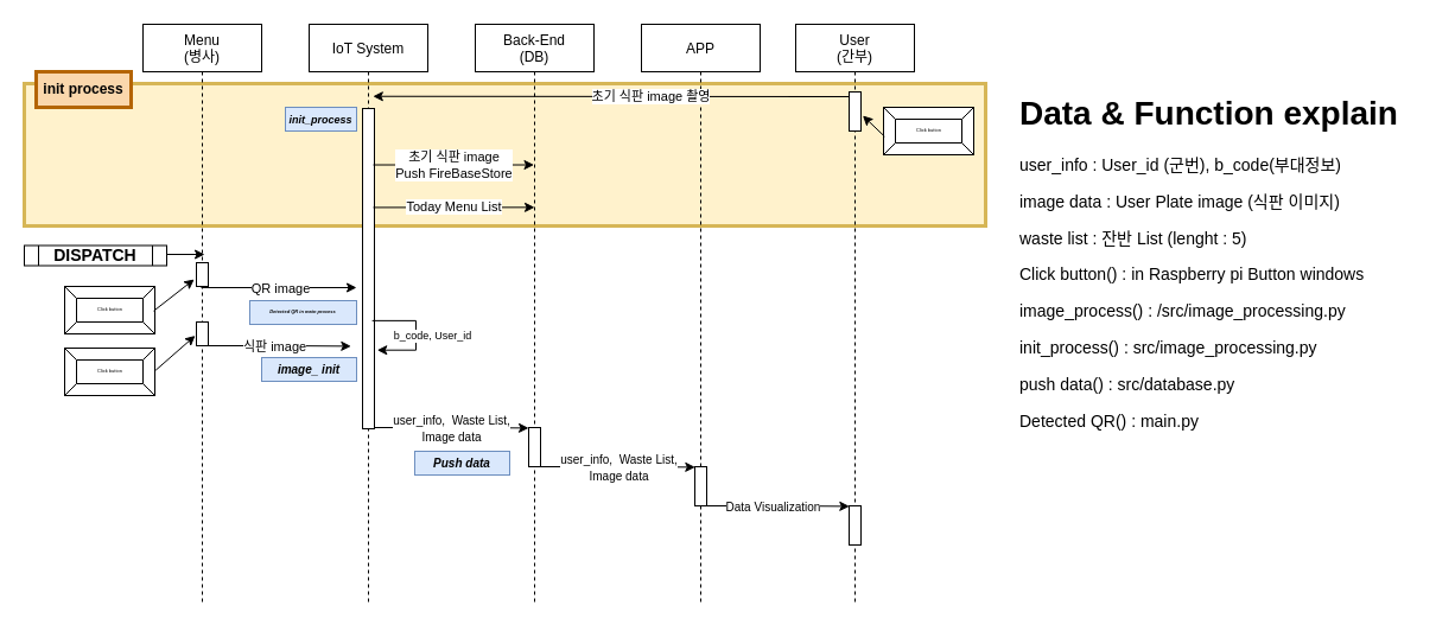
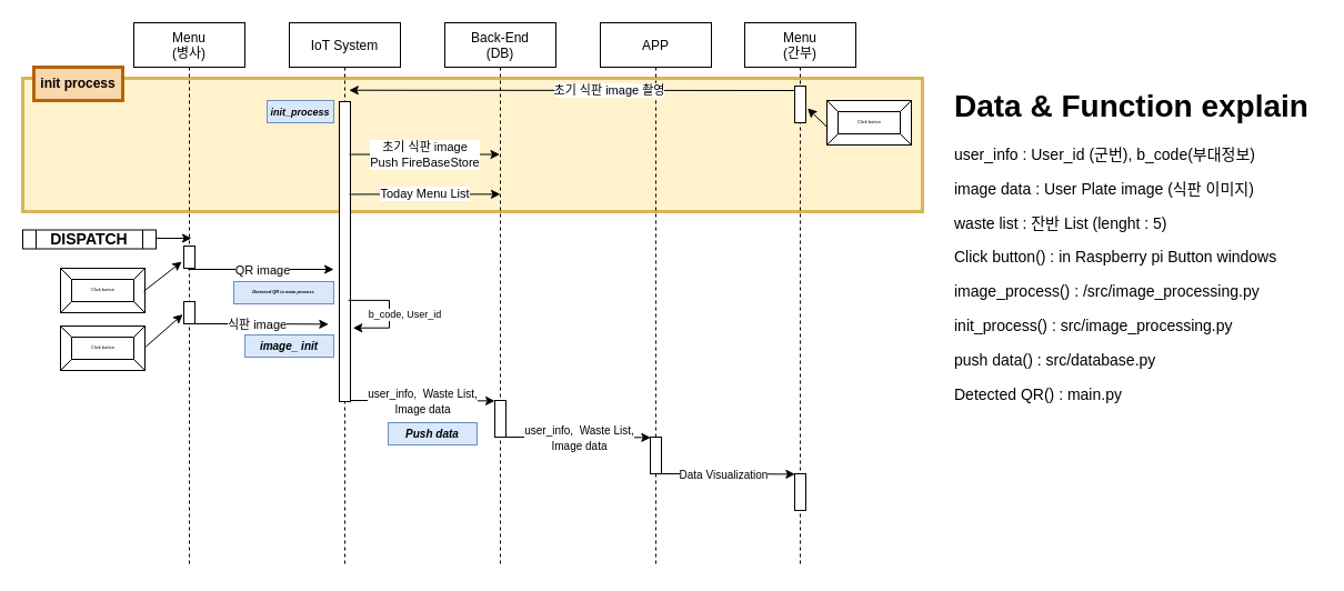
  <mxCell id="0" />
  <mxCell id="1" parent="0" />
  <mxCell id="2" value="" style="rounded=0;whiteSpace=wrap;html=1;fillColor=#fff2cc;strokeColor=#d6b656;strokeWidth=3;" parent="1" vertex="1"><mxGeometry x="20" y="70" width="810" height="120" as="geometry" /></mxCell>
  <mxCell id="3" value="Menu&#10;(병사)" style="shape=umlLifeline;perimeter=lifelinePerimeter;container=1;collapsible=0;recursiveResize=0;rounded=0;shadow=0;strokeWidth=1;" parent="1" vertex="1"><mxGeometry x="120" y="20" width="100" height="490" as="geometry" /></mxCell>
  <mxCell id="4" value="" style="points=[];perimeter=orthogonalPerimeter;rounded=0;shadow=0;strokeWidth=1;" parent="3" vertex="1"><mxGeometry x="45" y="201" width="10" height="20" as="geometry" /></mxCell>
  <mxCell id="5" value="" style="endArrow=classic;html=1;rounded=0;edgeStyle=orthogonalEdgeStyle;exitX=0.497;exitY=0.502;exitDx=0;exitDy=0;exitPerimeter=0;" parent="3" edge="1"><mxGeometry relative="1" as="geometry"><mxPoint x="45.0" y="271" as="sourcePoint" /><mxPoint x="175.3" y="271.4" as="targetPoint" /><Array as="points"><mxPoint x="115.3" y="271.4" /><mxPoint x="183.3" y="271.4" /></Array></mxGeometry></mxCell>
  <mxCell id="6" value="식판 image" style="edgeLabel;resizable=0;html=1;align=center;verticalAlign=middle;" parent="5" connectable="0" vertex="1"><mxGeometry relative="1" as="geometry" /></mxCell>
  <mxCell id="7" value="" style="points=[];perimeter=orthogonalPerimeter;rounded=0;shadow=0;strokeWidth=1;" parent="3" vertex="1"><mxGeometry x="45" y="251" width="10" height="20" as="geometry" /></mxCell>
  <mxCell id="8" value="IoT System" style="shape=umlLifeline;perimeter=lifelinePerimeter;container=1;collapsible=0;recursiveResize=0;rounded=0;shadow=0;strokeWidth=1;" parent="1" vertex="1"><mxGeometry x="260" y="20" width="100" height="490" as="geometry" /></mxCell>
  <mxCell id="9" value="" style="points=[];perimeter=orthogonalPerimeter;rounded=0;shadow=0;strokeWidth=1;" parent="8" vertex="1"><mxGeometry x="45" y="71" width="10" height="270" as="geometry" /></mxCell>
  <mxCell id="10" value="&lt;font size=&quot;1&quot;&gt;&lt;b&gt;&lt;i&gt;image_ init&lt;/i&gt;&lt;/b&gt;&lt;/font&gt;" style="text;html=1;strokeColor=#6c8ebf;fillColor=#dae8fc;align=center;verticalAlign=middle;whiteSpace=wrap;rounded=0;" parent="8" vertex="1"><mxGeometry x="-40" y="281" width="80" height="20" as="geometry" /></mxCell>
  <mxCell id="11" value="b_code, User_id" style="endArrow=classic;html=1;rounded=0;fontSize=9;edgeStyle=orthogonalEdgeStyle;exitX=0.814;exitY=0.963;exitDx=0;exitDy=0;exitPerimeter=0;entryX=1.228;entryY=0.074;entryDx=0;entryDy=0;entryPerimeter=0;" parent="8" edge="1"><mxGeometry x="0.059" y="14" width="50" height="50" relative="1" as="geometry"><mxPoint x="53.14" y="249.89" as="sourcePoint" /><mxPoint x="57.28" y="274.7" as="targetPoint" /><Array as="points"><mxPoint x="90" y="250" /><mxPoint x="90" y="275" /></Array><mxPoint as="offset" /></mxGeometry></mxCell>
  <mxCell id="12" value="&lt;b style=&quot;font-size: 4px;&quot;&gt;&lt;i style=&quot;font-size: 4px;&quot;&gt;&lt;font style=&quot;font-size: 4px;&quot;&gt;Detected QR in main process&lt;/font&gt;&lt;/i&gt;&lt;/b&gt;" style="text;html=1;strokeColor=#6c8ebf;fillColor=#dae8fc;align=center;verticalAlign=middle;whiteSpace=wrap;rounded=0;fontSize=4;" parent="8" vertex="1"><mxGeometry x="-50" y="233" width="90" height="20" as="geometry" /></mxCell>
  <mxCell id="13" value="APP" style="shape=umlLifeline;perimeter=lifelinePerimeter;container=1;collapsible=0;recursiveResize=0;rounded=0;shadow=0;strokeWidth=1;" parent="1" vertex="1"><mxGeometry x="540" y="20" width="100" height="490" as="geometry" /></mxCell>
  <mxCell id="14" value="" style="points=[];perimeter=orthogonalPerimeter;rounded=0;shadow=0;strokeWidth=1;" parent="13" vertex="1"><mxGeometry x="45" y="373" width="10" height="33" as="geometry" /></mxCell>
  <mxCell id="15" value="" style="endArrow=classic;html=1;rounded=0;edgeStyle=orthogonalEdgeStyle;exitX=0.497;exitY=0.502;exitDx=0;exitDy=0;exitPerimeter=0;" parent="13" edge="1"><mxGeometry relative="1" as="geometry"><mxPoint x="45" y="406.0" as="sourcePoint" /><mxPoint x="175.3" y="406.4" as="targetPoint" /><Array as="points"><mxPoint x="115.3" y="406.4" /><mxPoint x="183.3" y="406.4" /></Array></mxGeometry></mxCell>
  <mxCell id="16" value="&lt;span style=&quot;font-size: 10px&quot;&gt;Data Visualization&lt;/span&gt;" style="edgeLabel;resizable=0;html=1;align=center;verticalAlign=middle;" parent="15" connectable="0" vertex="1"><mxGeometry relative="1" as="geometry" /></mxCell>
  <mxCell id="17" value="Back-End&#10;(DB)" style="shape=umlLifeline;perimeter=lifelinePerimeter;container=1;collapsible=0;recursiveResize=0;rounded=0;shadow=0;strokeWidth=1;" parent="1" vertex="1"><mxGeometry x="400" y="20" width="100" height="490" as="geometry" /></mxCell>
  <mxCell id="18" value="" style="points=[];perimeter=orthogonalPerimeter;rounded=0;shadow=0;strokeWidth=1;" parent="17" vertex="1"><mxGeometry x="45" y="340" width="10" height="33" as="geometry" /></mxCell>
  <mxCell id="19" value="" style="endArrow=classic;html=1;rounded=0;edgeStyle=orthogonalEdgeStyle;exitX=0.497;exitY=0.502;exitDx=0;exitDy=0;exitPerimeter=0;" parent="17" edge="1"><mxGeometry relative="1" as="geometry"><mxPoint x="-85.3" y="340" as="sourcePoint" /><mxPoint x="45.0" y="340.4" as="targetPoint" /><Array as="points"><mxPoint x="-15" y="340.4" /><mxPoint x="53" y="340.4" /></Array></mxGeometry></mxCell>
  <mxCell id="20" value="&lt;font style=&quot;font-size: 10px&quot;&gt;user_info,&amp;nbsp; Waste List, &lt;br&gt;Image data&lt;/font&gt;" style="edgeLabel;resizable=0;html=1;align=center;verticalAlign=middle;" parent="19" connectable="0" vertex="1"><mxGeometry relative="1" as="geometry" /></mxCell>
  <mxCell id="21" value="" style="endArrow=classic;html=1;rounded=0;edgeStyle=orthogonalEdgeStyle;exitX=0.497;exitY=0.502;exitDx=0;exitDy=0;exitPerimeter=0;" parent="17" edge="1"><mxGeometry relative="1" as="geometry"><mxPoint x="55.0" y="373" as="sourcePoint" /><mxPoint x="185.3" y="373.4" as="targetPoint" /><Array as="points"><mxPoint x="125.3" y="373.4" /><mxPoint x="193.3" y="373.4" /></Array></mxGeometry></mxCell>
  <mxCell id="22" value="&lt;span style=&quot;font-size: 10px&quot;&gt;user_info,&amp;nbsp; Waste List,&lt;/span&gt;&lt;br style=&quot;font-size: 10px&quot;&gt;&lt;span style=&quot;font-size: 10px&quot;&gt;Image data&lt;/span&gt;" style="edgeLabel;resizable=0;html=1;align=center;verticalAlign=middle;" parent="21" connectable="0" vertex="1"><mxGeometry relative="1" as="geometry" /></mxCell>
- <mxCell id="23" value="User&#10;(간부)" style="shape=umlLifeline;perimeter=lifelinePerimeter;container=1;collapsible=0;recursiveResize=0;rounded=0;shadow=0;strokeWidth=1;" parent="1" vertex="1"><mxGeometry x="670" y="20" width="100" height="490" as="geometry" /></mxCell>
+ <mxCell id="23" value="Menu&#10;(간부)" style="shape=umlLifeline;perimeter=lifelinePerimeter;container=1;collapsible=0;recursiveResize=0;rounded=0;shadow=0;strokeWidth=1;" parent="1" vertex="1"><mxGeometry x="670" y="20" width="100" height="490" as="geometry" /></mxCell>
  <mxCell id="24" value="" style="points=[];perimeter=orthogonalPerimeter;rounded=0;shadow=0;strokeWidth=1;" parent="23" vertex="1"><mxGeometry x="45" y="406" width="10" height="33" as="geometry" /></mxCell>
  <mxCell id="25" value="" style="endArrow=classic;html=1;rounded=0;edgeStyle=orthogonalEdgeStyle;" parent="1" edge="1"><mxGeometry relative="1" as="geometry"><mxPoint x="169" y="242" as="sourcePoint" /><mxPoint x="300" y="242" as="targetPoint" /><Array as="points"><mxPoint x="169" y="242" /></Array></mxGeometry></mxCell>
  <mxCell id="26" value="QR image" style="edgeLabel;resizable=0;html=1;align=center;verticalAlign=middle;" parent="25" connectable="0" vertex="1"><mxGeometry relative="1" as="geometry" /></mxCell>
  <mxCell id="27" value="" style="endArrow=classic;html=1;rounded=0;edgeStyle=orthogonalEdgeStyle;entryX=0.883;entryY=-0.038;entryDx=0;entryDy=0;entryPerimeter=0;" parent="1" target="9" edge="1"><mxGeometry relative="1" as="geometry"><mxPoint x="664" y="81" as="sourcePoint" /><mxPoint x="520" y="320" as="targetPoint" /><Array as="points"><mxPoint x="722" y="81" /><mxPoint x="704" y="81" /></Array></mxGeometry></mxCell>
  <mxCell id="28" value="초기 식판 image 촬영" style="edgeLabel;resizable=0;html=1;align=center;verticalAlign=middle;fillColor=#FFFFCC;" parent="27" connectable="0" vertex="1"><mxGeometry relative="1" as="geometry" /></mxCell>
  <mxCell id="29" value="&lt;b&gt;init process&lt;/b&gt;" style="text;html=1;strokeColor=#b46504;fillColor=#fad7ac;align=center;verticalAlign=middle;whiteSpace=wrap;rounded=0;strokeWidth=3;" parent="1" vertex="1"><mxGeometry x="30" y="60" width="80" height="30" as="geometry" /></mxCell>
  <mxCell id="30" value="&lt;font style=&quot;font-size: 9px&quot;&gt;&lt;b&gt;&lt;i&gt;init_process&lt;/i&gt;&lt;/b&gt;&lt;/font&gt;" style="text;html=1;strokeColor=#6c8ebf;fillColor=#dae8fc;align=center;verticalAlign=middle;whiteSpace=wrap;rounded=0;" parent="1" vertex="1"><mxGeometry x="240" y="90" width="60" height="20" as="geometry" /></mxCell>
  <mxCell id="31" value="" style="endArrow=classic;html=1;rounded=0;fontSize=9;edgeStyle=orthogonalEdgeStyle;startArrow=none;" parent="1" edge="1" source="42"><mxGeometry relative="1" as="geometry"><mxPoint x="90" y="214" as="sourcePoint" /><mxPoint x="172" y="214" as="targetPoint" /><Array as="points"><mxPoint x="90" y="214" /></Array></mxGeometry></mxCell>
  <mxCell id="32" value="초기 식판 image&lt;br&gt;Push FireBaseStore" style="endArrow=classic;html=1;rounded=0;exitX=0.9;exitY=0.176;exitDx=0;exitDy=0;exitPerimeter=0;" parent="1" source="9" target="17" edge="1"><mxGeometry width="50" height="50" relative="1" as="geometry"><mxPoint x="574" y="370" as="sourcePoint" /><mxPoint x="624" y="320" as="targetPoint" /></mxGeometry></mxCell>
  <mxCell id="33" value="Today Menu List" style="endArrow=classic;html=1;rounded=0;exitX=0.9;exitY=0.309;exitDx=0;exitDy=0;exitPerimeter=0;entryX=0.5;entryY=0.315;entryDx=0;entryDy=0;entryPerimeter=0;" parent="1" source="9" target="17" edge="1"><mxGeometry width="50" height="50" relative="1" as="geometry"><mxPoint x="324" y="144" as="sourcePoint" /><mxPoint x="459.5" y="144" as="targetPoint" /></mxGeometry></mxCell>
  <mxCell id="34" value="Click button" style="labelPosition=center;verticalLabelPosition=middle;align=center;html=1;shape=mxgraph.basic.button;dx=10;fontSize=4;" vertex="1" parent="1"><mxGeometry x="54" y="241" width="76" height="40" as="geometry" /></mxCell>
  <mxCell id="35" value="Click button" style="labelPosition=center;verticalLabelPosition=middle;align=center;html=1;shape=mxgraph.basic.button;dx=10;fontSize=4;" vertex="1" parent="1"><mxGeometry x="54" y="293" width="76" height="40" as="geometry" /></mxCell>
  <mxCell id="36" value="" style="endArrow=classic;html=1;rounded=0;fontSize=4;exitX=0.987;exitY=0.517;exitDx=0;exitDy=0;exitPerimeter=0;entryX=-0.183;entryY=0.7;entryDx=0;entryDy=0;entryPerimeter=0;" edge="1" parent="1" source="34" target="4"><mxGeometry width="50" height="50" relative="1" as="geometry"><mxPoint x="264" y="379" as="sourcePoint" /><mxPoint x="314" y="329" as="targetPoint" /></mxGeometry></mxCell>
  <mxCell id="37" value="" style="endArrow=classic;html=1;rounded=0;fontSize=4;exitX=1.009;exitY=0.467;exitDx=0;exitDy=0;exitPerimeter=0;entryX=-0.1;entryY=0.575;entryDx=0;entryDy=0;entryPerimeter=0;" edge="1" parent="1" source="35" target="7"><mxGeometry width="50" height="50" relative="1" as="geometry"><mxPoint x="139.012" y="271.68" as="sourcePoint" /><mxPoint x="173.17" y="245" as="targetPoint" /></mxGeometry></mxCell>
  <mxCell id="38" value="Click button" style="labelPosition=center;verticalLabelPosition=middle;align=center;html=1;shape=mxgraph.basic.button;dx=10;fontSize=4;" vertex="1" parent="1"><mxGeometry x="744" y="90" width="76" height="40" as="geometry" /></mxCell>
  <mxCell id="39" value="" style="endArrow=classic;html=1;rounded=0;fontSize=4;entryX=0.515;entryY=0.157;entryDx=0;entryDy=0;entryPerimeter=0;startArrow=none;" edge="1" parent="1" source="40" target="23"><mxGeometry width="50" height="50" relative="1" as="geometry"><mxPoint x="744" y="130" as="sourcePoint" /><mxPoint x="174" y="279.5" as="targetPoint" /></mxGeometry></mxCell>
  <mxCell id="40" value="" style="points=[];perimeter=orthogonalPerimeter;rounded=0;shadow=0;strokeWidth=1;" vertex="1" parent="1"><mxGeometry x="715" y="77" width="10" height="33" as="geometry" /></mxCell>
  <mxCell id="41" value="" style="endArrow=classic;html=1;rounded=0;fontSize=4;exitX=0.011;exitY=0.613;exitDx=0;exitDy=0;exitPerimeter=0;entryX=1.15;entryY=0.606;entryDx=0;entryDy=0;entryPerimeter=0;" edge="1" parent="1" source="38" target="40"><mxGeometry width="50" height="50" relative="1" as="geometry"><mxPoint x="140.684" y="308.68" as="sourcePoint" /><mxPoint x="174" y="279.5" as="targetPoint" /></mxGeometry></mxCell>
  <mxCell id="42" value="&lt;b&gt;&lt;font style=&quot;font-size: 14px&quot;&gt;DISPATCH&lt;/font&gt;&lt;/b&gt;" style="shape=process;whiteSpace=wrap;html=1;backgroundOutline=1;fontSize=4;" vertex="1" parent="1"><mxGeometry x="20" y="206.5" width="120" height="17" as="geometry" /></mxCell>
  <mxCell id="43" value="&lt;h1&gt;Data &amp;amp; Function explain&lt;/h1&gt;&lt;p&gt;user_info : User_id (군번), b_code(부대정보)&lt;/p&gt;&lt;p&gt;image data : User Plate image (식판 이미지)&lt;/p&gt;&lt;p&gt;waste list : 잔반 List (lenght : 5)&lt;/p&gt;&lt;p&gt;Click button() : in Raspberry pi Button windows&lt;/p&gt;&lt;p&gt;image_process() : /src/image_processing.py&lt;/p&gt;&lt;p&gt;init_process() : src/image_processing.py&lt;/p&gt;&lt;p&gt;push data() : src/database.py&lt;/p&gt;&lt;p&gt;Detected QR() : main.py&lt;/p&gt;&lt;p&gt;&lt;br&gt;&lt;/p&gt;" style="text;html=1;strokeColor=none;fillColor=none;spacing=5;spacingTop=-20;whiteSpace=wrap;overflow=hidden;rounded=0;fontSize=14;" vertex="1" parent="1"><mxGeometry x="854" y="70" width="334" height="310" as="geometry" /></mxCell>
  <mxCell id="44" value="&lt;font size=&quot;1&quot;&gt;&lt;b&gt;&lt;i&gt;Push data&lt;/i&gt;&lt;/b&gt;&lt;/font&gt;" style="text;html=1;strokeColor=#6c8ebf;fillColor=#dae8fc;align=center;verticalAlign=middle;whiteSpace=wrap;rounded=0;" vertex="1" parent="1"><mxGeometry x="349" y="380" width="80" height="20" as="geometry" /></mxCell>
